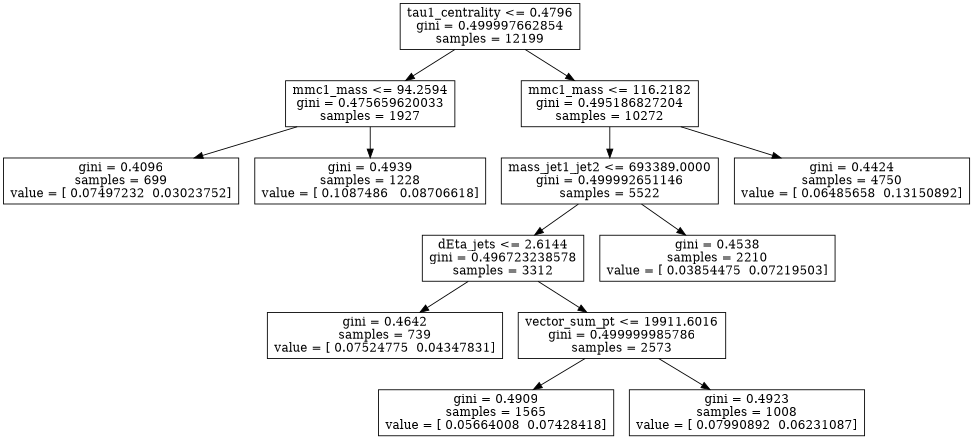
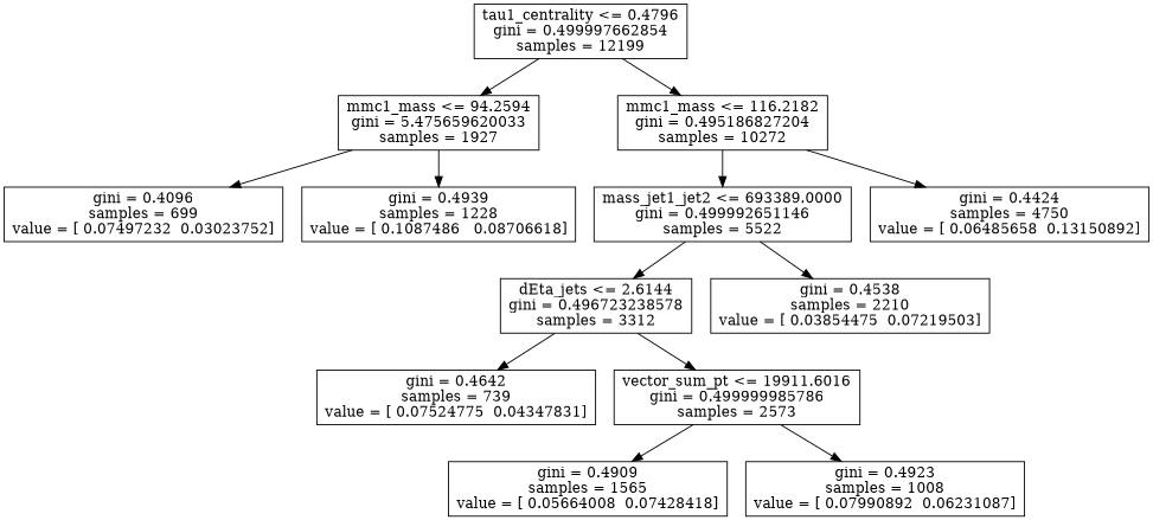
  digraph {
    node [shape=box]
    n1 [label="tau1_centrality <= 0.4796\ngini = 0.499997662854\nsamples = 12199"]
-   n2 [label="mmc1_mass <= 94.2594\ngini = 0.475659620033\nsamples = 1927"]
+   n2 [label="mmc1_mass <= 94.2594\ngini = 5.475659620033\nsamples = 1927"]
    n3 [label="mmc1_mass <= 116.2182\ngini = 0.495186827204\nsamples = 10272"]
    n4 [label="gini = 0.4096\nsamples = 699\nvalue = [ 0.07497232  0.03023752]"]
    n5 [label="gini = 0.4939\nsamples = 1228\nvalue = [ 0.1087486   0.08706618]"]
    n6 [label="mass_jet1_jet2 <= 693389.0000\ngini = 0.499992651146\nsamples = 5522"]
    n7 [label="gini = 0.4424\nsamples = 4750\nvalue = [ 0.06485658  0.13150892]"]
    n8 [label="dEta_jets <= 2.6144\ngini = 0.496723238578\nsamples = 3312"]
    n9 [label="gini = 0.4538\nsamples = 2210\nvalue = [ 0.03854475  0.07219503]"]
    n10 [label="gini = 0.4642\nsamples = 739\nvalue = [ 0.07524775  0.04347831]"]
    n11 [label="vector_sum_pt <= 19911.6016\ngini = 0.499999985786\nsamples = 2573"]
    n12 [label="gini = 0.4909\nsamples = 1565\nvalue = [ 0.05664008  0.07428418]"]
    n13 [label="gini = 0.4923\nsamples = 1008\nvalue = [ 0.07990892  0.06231087]"]
    n1 -> n2
    n1 -> n3
    n2 -> n4
    n2 -> n5
    n3 -> n6
    n3 -> n7
    n6 -> n8
    n6 -> n9
    n8 -> n10
    n8 -> n11
    n11 -> n12
    n11 -> n13
  }
